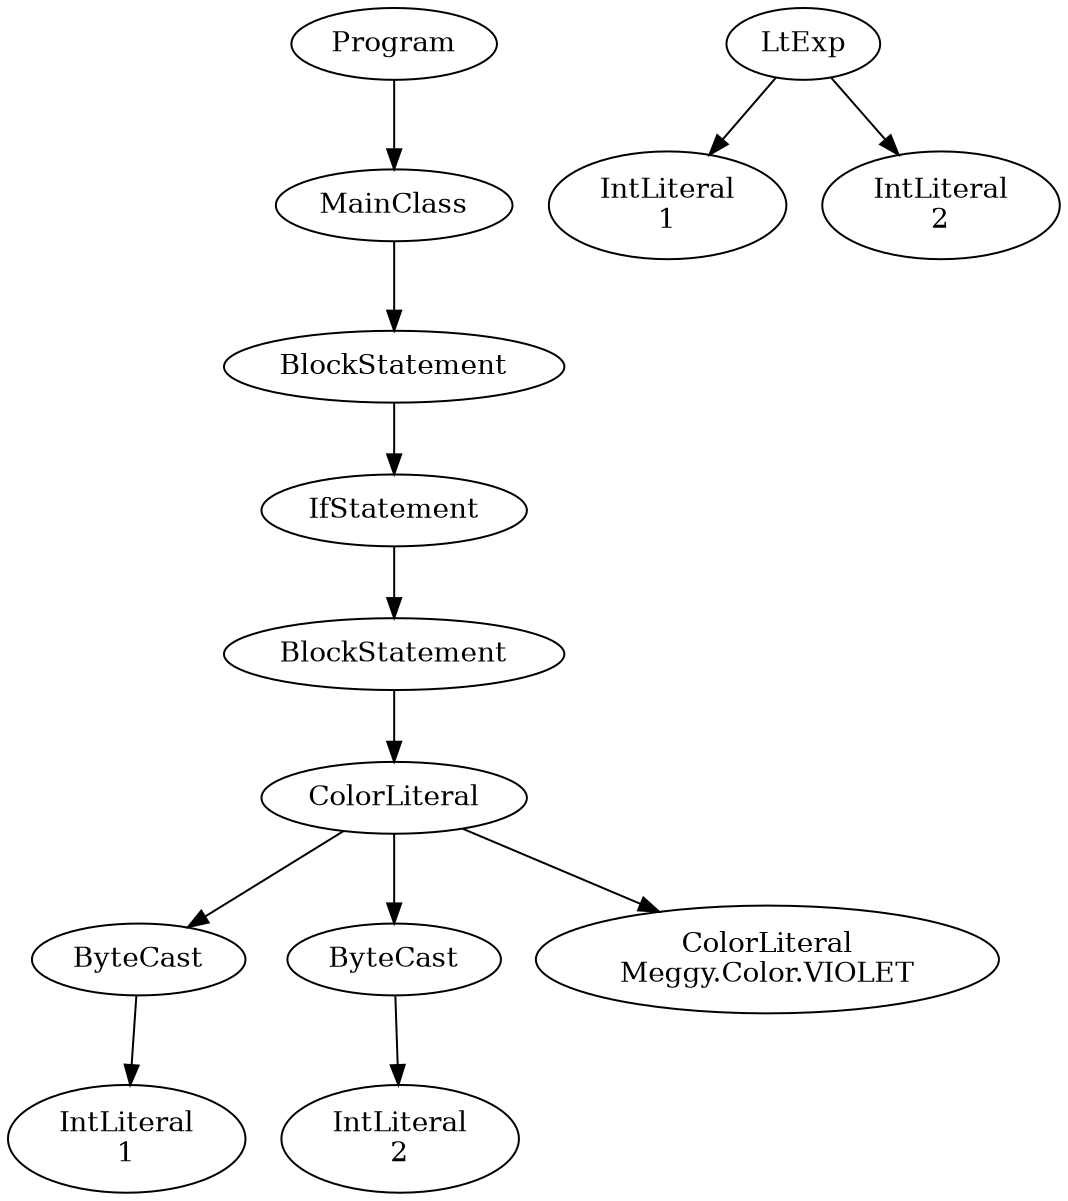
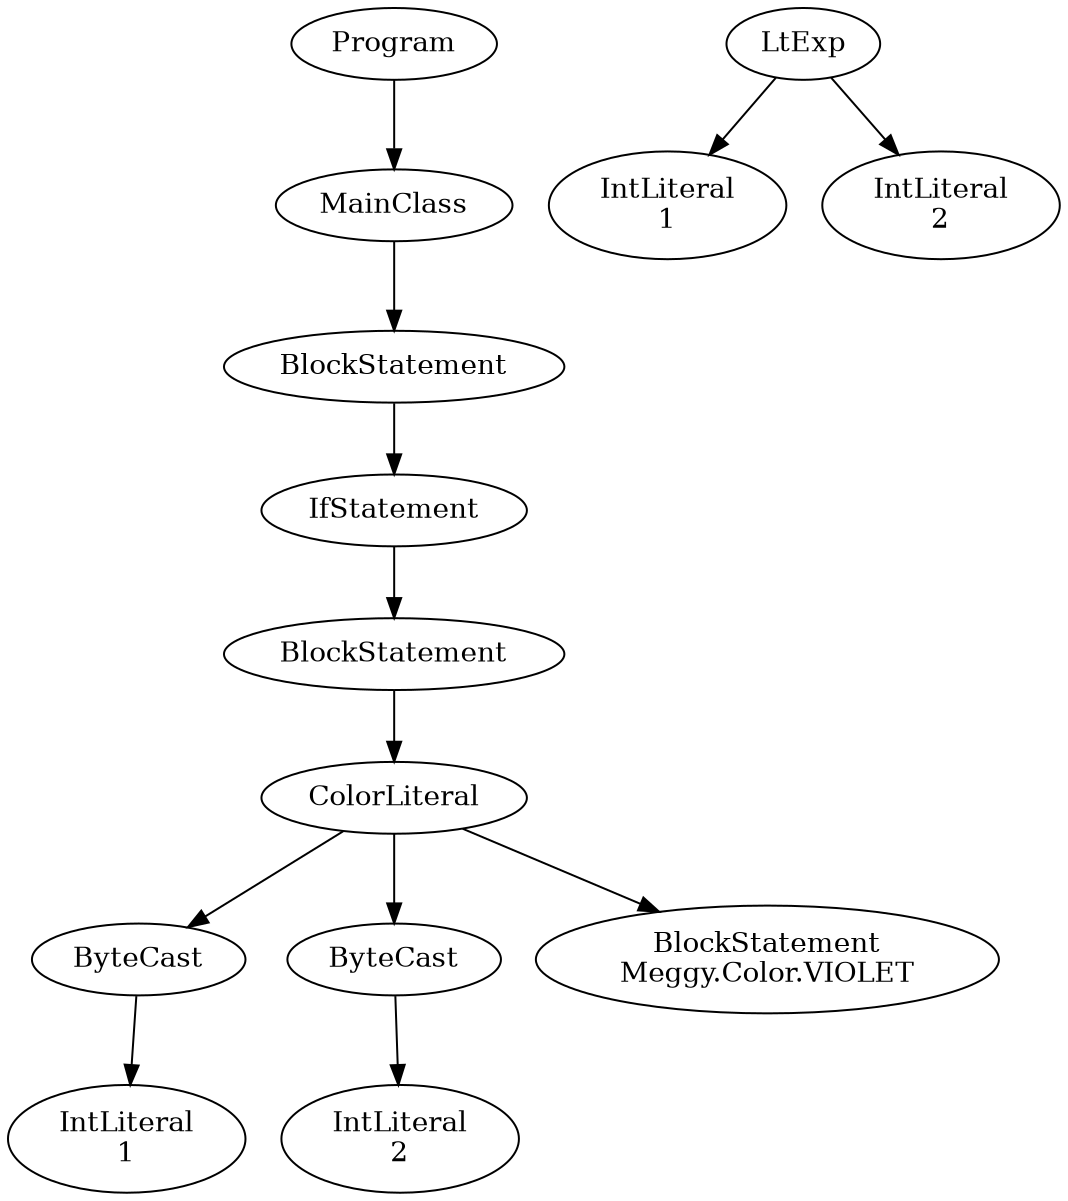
  digraph {
    n1 [label=Program]
    n2 [label=MainClass]
    n3 [label=BlockStatement]
    n4 [label=IfStatement]
    n5 [label=BlockStatement]
    n6 [label=LtExp]
    n7 [label="IntLiteral\n1"]
    n8 [label="IntLiteral\n2"]
    n9 [label=ColorLiteral]
    n10 [label=ByteCast]
    n11 [label=ByteCast]
-   n12 [label="ColorLiteral\nMeggy.Color.VIOLET"]
+   n12 [label="BlockStatement\nMeggy.Color.VIOLET"]
    n13 [label="IntLiteral\n1"]
    n14 [label="IntLiteral\n2"]
    n1 -> n2
    n2 -> n3
    n3 -> n4
    n4 -> n5
    n5 -> n9
    n6 -> n7
    n6 -> n8
    n9 -> n10
    n9 -> n11
    n9 -> n12
    n10 -> n13
    n11 -> n14
  }
